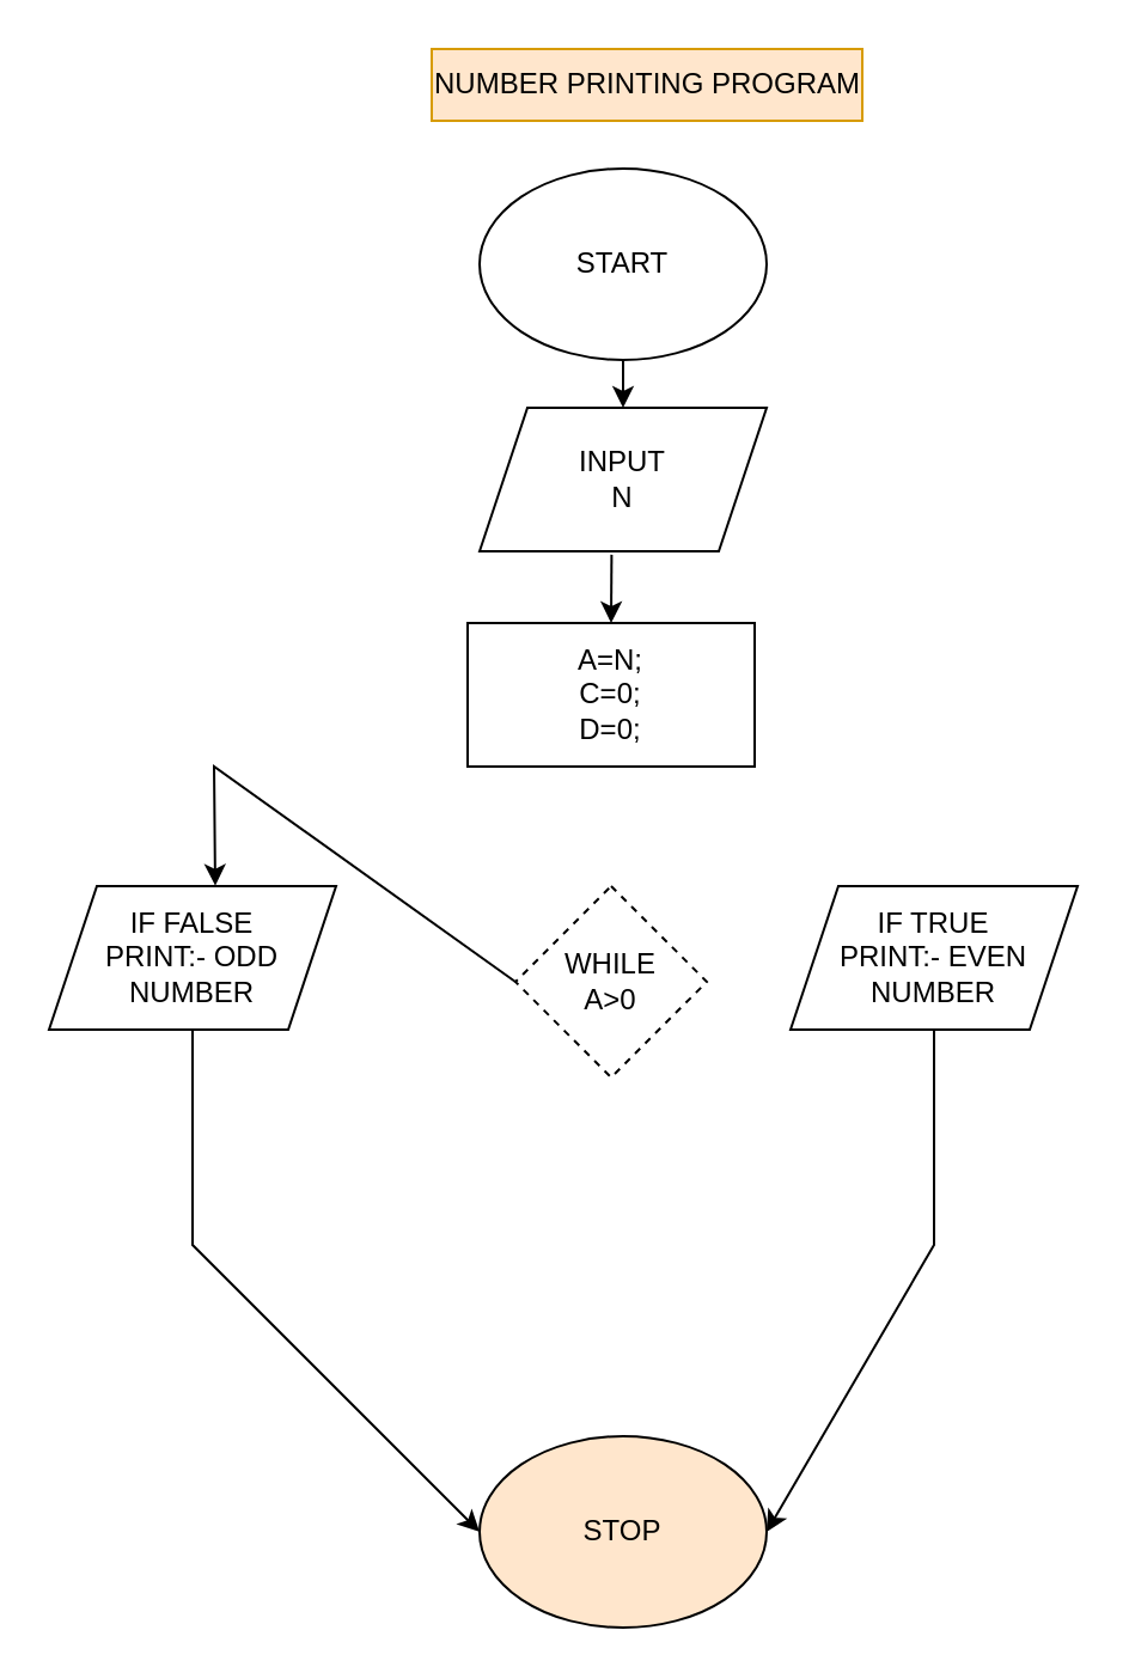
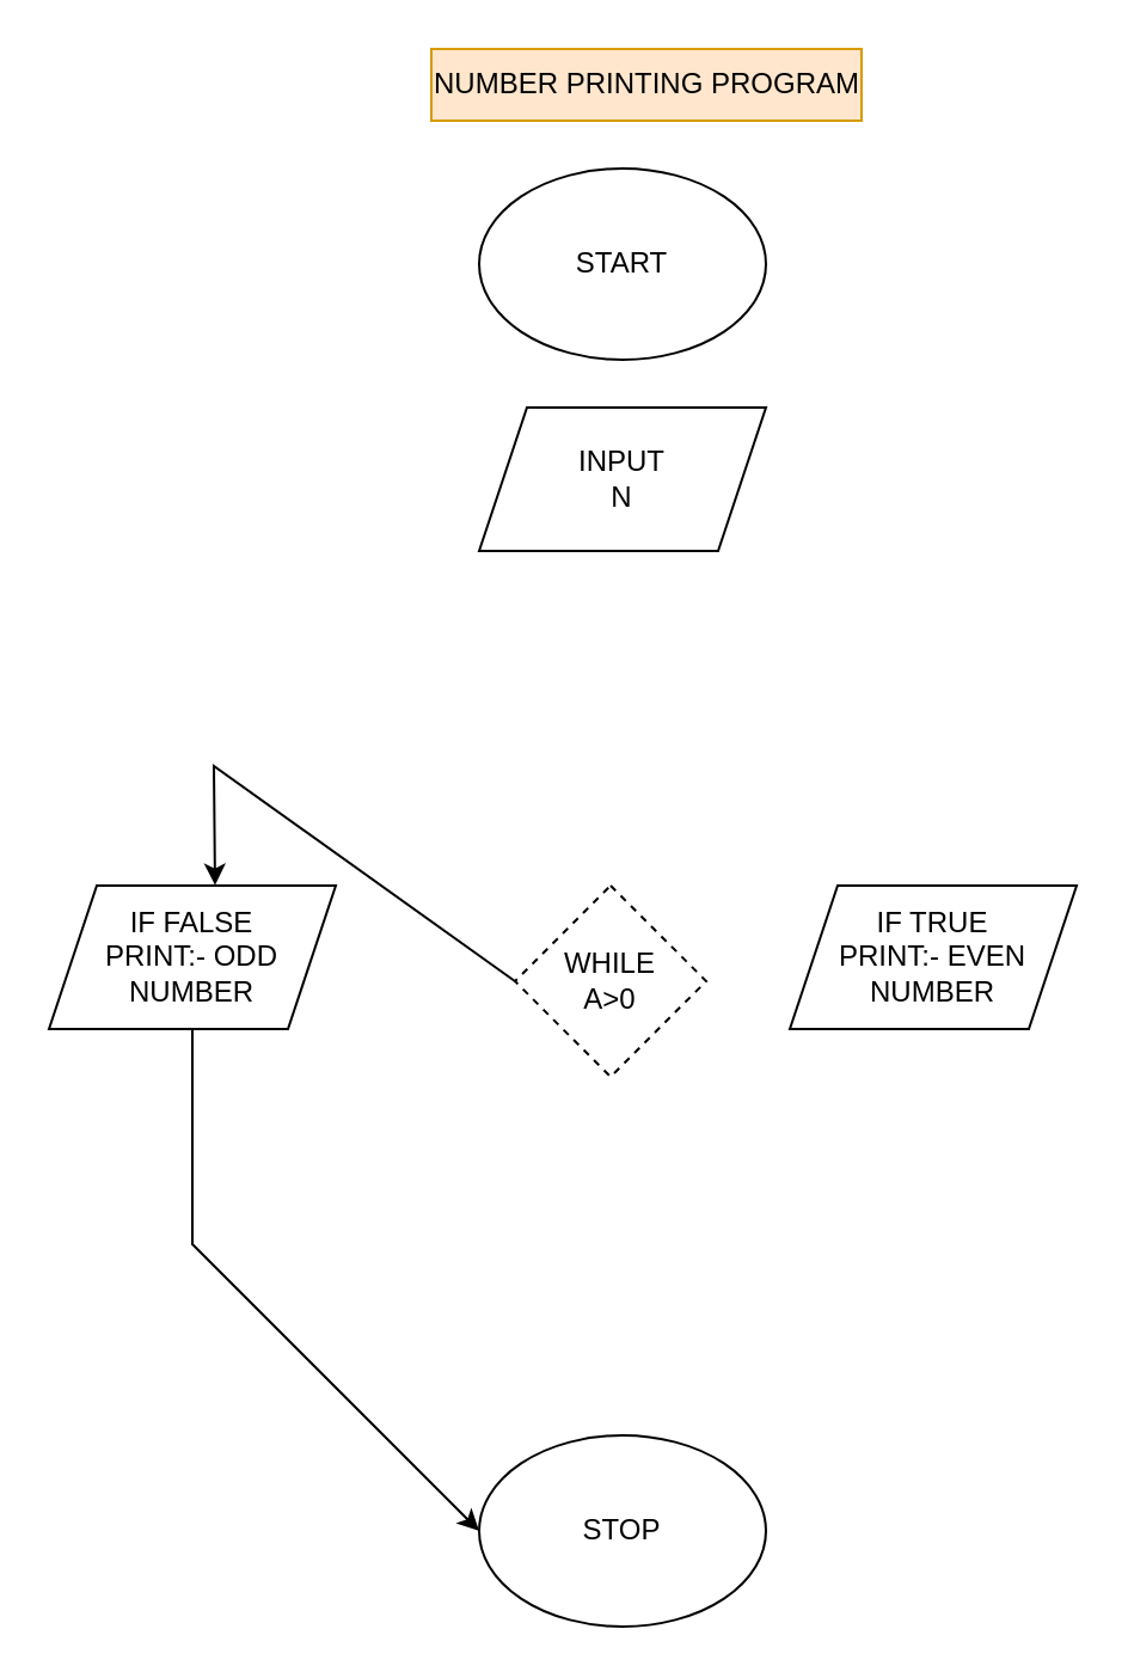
  <mxCell id="0" />
  <mxCell id="1" parent="0" />
  <mxCell id="2" value="START" style="ellipse;whiteSpace=wrap;html=1;" parent="1" vertex="1"><mxGeometry x="200" y="70" width="120" height="80" as="geometry" /></mxCell>
  <mxCell id="3" value="INPUT&lt;br&gt;N" style="shape=parallelogram;perimeter=parallelogramPerimeter;whiteSpace=wrap;html=1;fixedSize=1;" parent="1" vertex="1"><mxGeometry x="200" y="170" width="120" height="60" as="geometry" /></mxCell>
  <mxCell id="4" value="WHILE&lt;br&gt;A&amp;gt;0" style="rhombus;whiteSpace=wrap;html=1;dashed=1;" parent="1" vertex="1"><mxGeometry x="215" y="370" width="80" height="80" as="geometry" /></mxCell>
- <mxCell id="5" value="" style="endArrow=classic;html=1;rounded=0;exitX=0.5;exitY=1;exitDx=0;exitDy=0;entryX=0.5;entryY=0;entryDx=0;entryDy=0;" parent="1" source="2" target="3" edge="1"><mxGeometry width="50" height="50" relative="1" as="geometry"><mxPoint x="230" y="310" as="sourcePoint" /><mxPoint x="280" y="260" as="targetPoint" /></mxGeometry></mxCell>
- <mxCell id="6" value="" style="endArrow=classic;html=1;rounded=0;exitX=0.46;exitY=1.024;exitDx=0;exitDy=0;exitPerimeter=0;entryX=0.5;entryY=0;entryDx=0;entryDy=0;" parent="1" source="3" target="14" edge="1"><mxGeometry width="50" height="50" relative="1" as="geometry"><mxPoint x="230" y="310" as="sourcePoint" /><mxPoint x="260" y="250" as="targetPoint" /></mxGeometry></mxCell>
  <mxCell id="7" value="IF TRUE&lt;br&gt;PRINT:- EVEN NUMBER" style="shape=parallelogram;perimeter=parallelogramPerimeter;whiteSpace=wrap;html=1;fixedSize=1;" parent="1" vertex="1"><mxGeometry x="330" y="370" width="120" height="60" as="geometry" /></mxCell>
  <mxCell id="8" value="IF FALSE&lt;br&gt;PRINT:- ODD NUMBER" style="shape=parallelogram;perimeter=parallelogramPerimeter;whiteSpace=wrap;html=1;fixedSize=1;" parent="1" vertex="1"><mxGeometry x="20" y="370" width="120" height="60" as="geometry" /></mxCell>
  <mxCell id="9" value="" style="endArrow=classic;html=1;rounded=0;exitX=0;exitY=0.5;exitDx=0;exitDy=0;entryX=0.579;entryY=-0.003;entryDx=0;entryDy=0;entryPerimeter=0;" parent="1" source="4" target="8" edge="1"><mxGeometry width="50" height="50" relative="1" as="geometry"><mxPoint x="200" y="370" as="sourcePoint" /><mxPoint x="250" y="320" as="targetPoint" /><Array as="points"><mxPoint x="89" y="320" /></Array></mxGeometry></mxCell>
- <mxCell id="10" value="STOP" style="ellipse;whiteSpace=wrap;html=1;fillColor=#ffe6cc;" parent="1" vertex="1"><mxGeometry x="200" y="600" width="120" height="80" as="geometry" /></mxCell>
+ <mxCell id="10" value="STOP" style="ellipse;whiteSpace=wrap;html=1;" parent="1" vertex="1"><mxGeometry x="200" y="600" width="120" height="80" as="geometry" /></mxCell>
  <mxCell id="11" value="" style="endArrow=classic;html=1;rounded=0;exitX=0.5;exitY=1;exitDx=0;exitDy=0;entryX=0;entryY=0.5;entryDx=0;entryDy=0;" parent="1" source="8" target="10" edge="1"><mxGeometry width="50" height="50" relative="1" as="geometry"><mxPoint x="200" y="370" as="sourcePoint" /><mxPoint x="250" y="320" as="targetPoint" /><Array as="points"><mxPoint x="80" y="520" /></Array></mxGeometry></mxCell>
- <mxCell id="12" value="" style="endArrow=classic;html=1;rounded=0;exitX=0.5;exitY=1;exitDx=0;exitDy=0;entryX=1;entryY=0.5;entryDx=0;entryDy=0;" parent="1" source="7" target="10" edge="1"><mxGeometry width="50" height="50" relative="1" as="geometry"><mxPoint x="200" y="370" as="sourcePoint" /><mxPoint x="250" y="320" as="targetPoint" /><Array as="points"><mxPoint x="390" y="520" /></Array></mxGeometry></mxCell>
  <mxCell id="13" value="NUMBER PRINTING PROGRAM" style="text;html=1;align=center;verticalAlign=middle;resizable=0;points=[];autosize=1;strokeColor=#d79b00;fillColor=#ffe6cc;shadow=0;sketch=0;" parent="1" vertex="1"><mxGeometry x="180" y="20" width="180" height="30" as="geometry" /></mxCell>
- <mxCell id="14" value="A=N;&lt;br&gt;C=0;&lt;br&gt;D=0;" style="rounded=0;whiteSpace=wrap;html=1;" vertex="1" parent="1"><mxGeometry x="195" y="260" width="120" height="60" as="geometry" /></mxCell>
